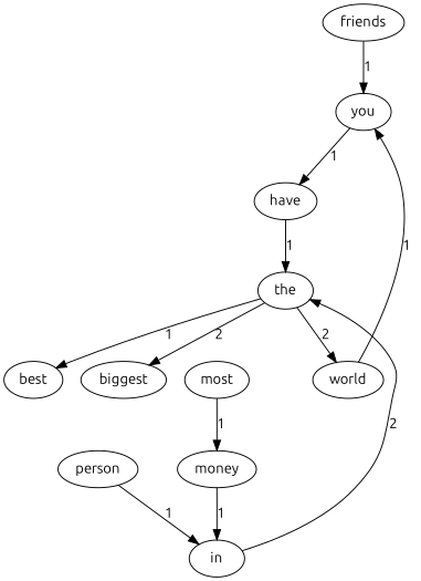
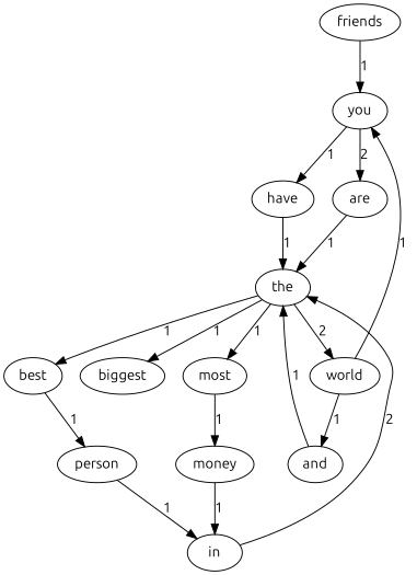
  digraph {
    fontname=Ubuntu
    node [fontname=Ubuntu]
    edge [fontname=Ubuntu]
    you
+   are
    have
    the
    best
    world
    most
    biggest
    friends
    person
+   and
    money
    in
+   you -> are [label=2]
    you -> have [label=1]
+   are -> the [label=1]
    have -> the [label=1]
    the -> best [label=1]
    the -> world [label=2]
-   the -> biggest [label=2]
+   the -> most [label=1]
+   the -> biggest [label=1]
+   best -> person [label=1]
    world -> you [label=1]
+   world -> and [label=1]
    most -> money [label=1]
    friends -> you [label=1]
    person -> in [label=1]
+   and -> the [label=1]
    money -> in [label=1]
    in -> the [label=2]
  }
